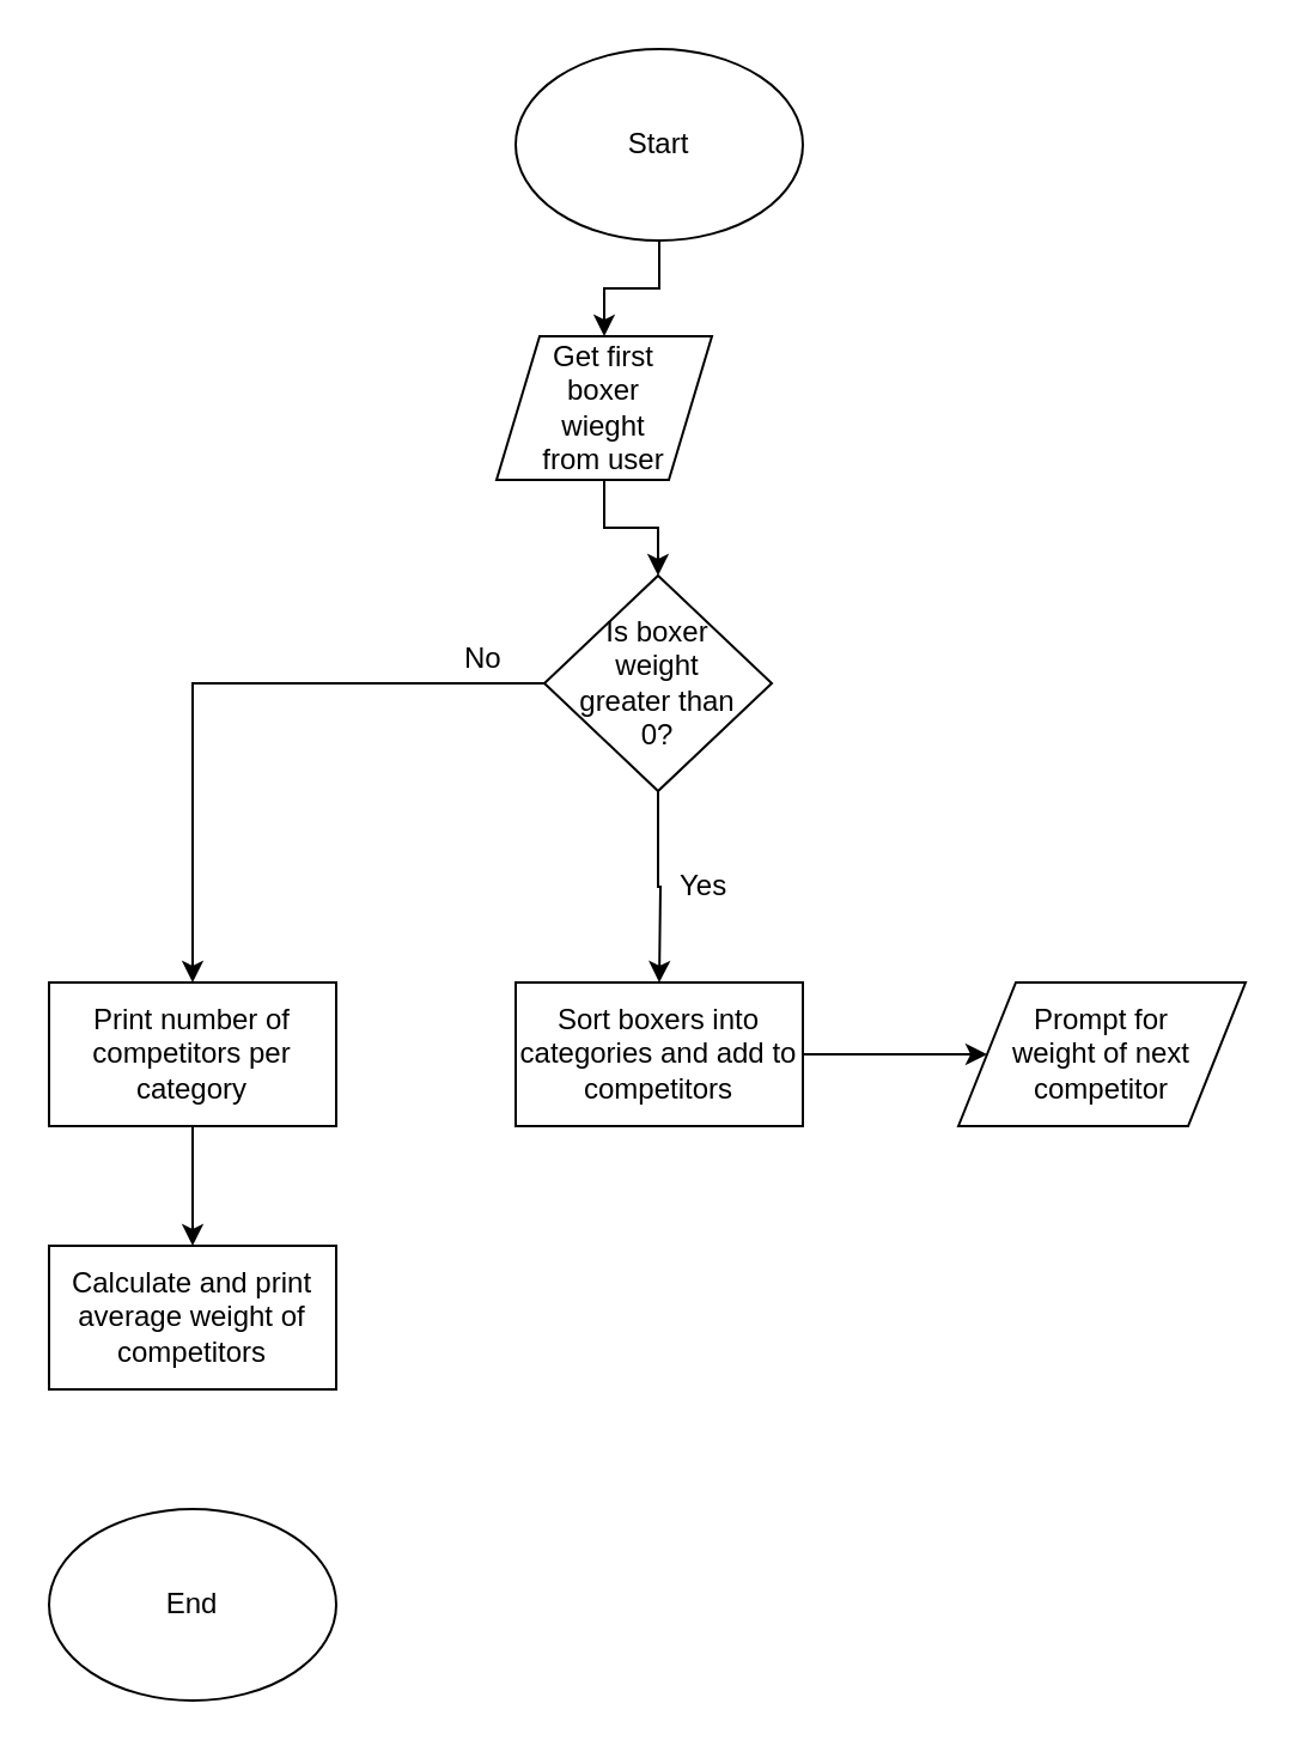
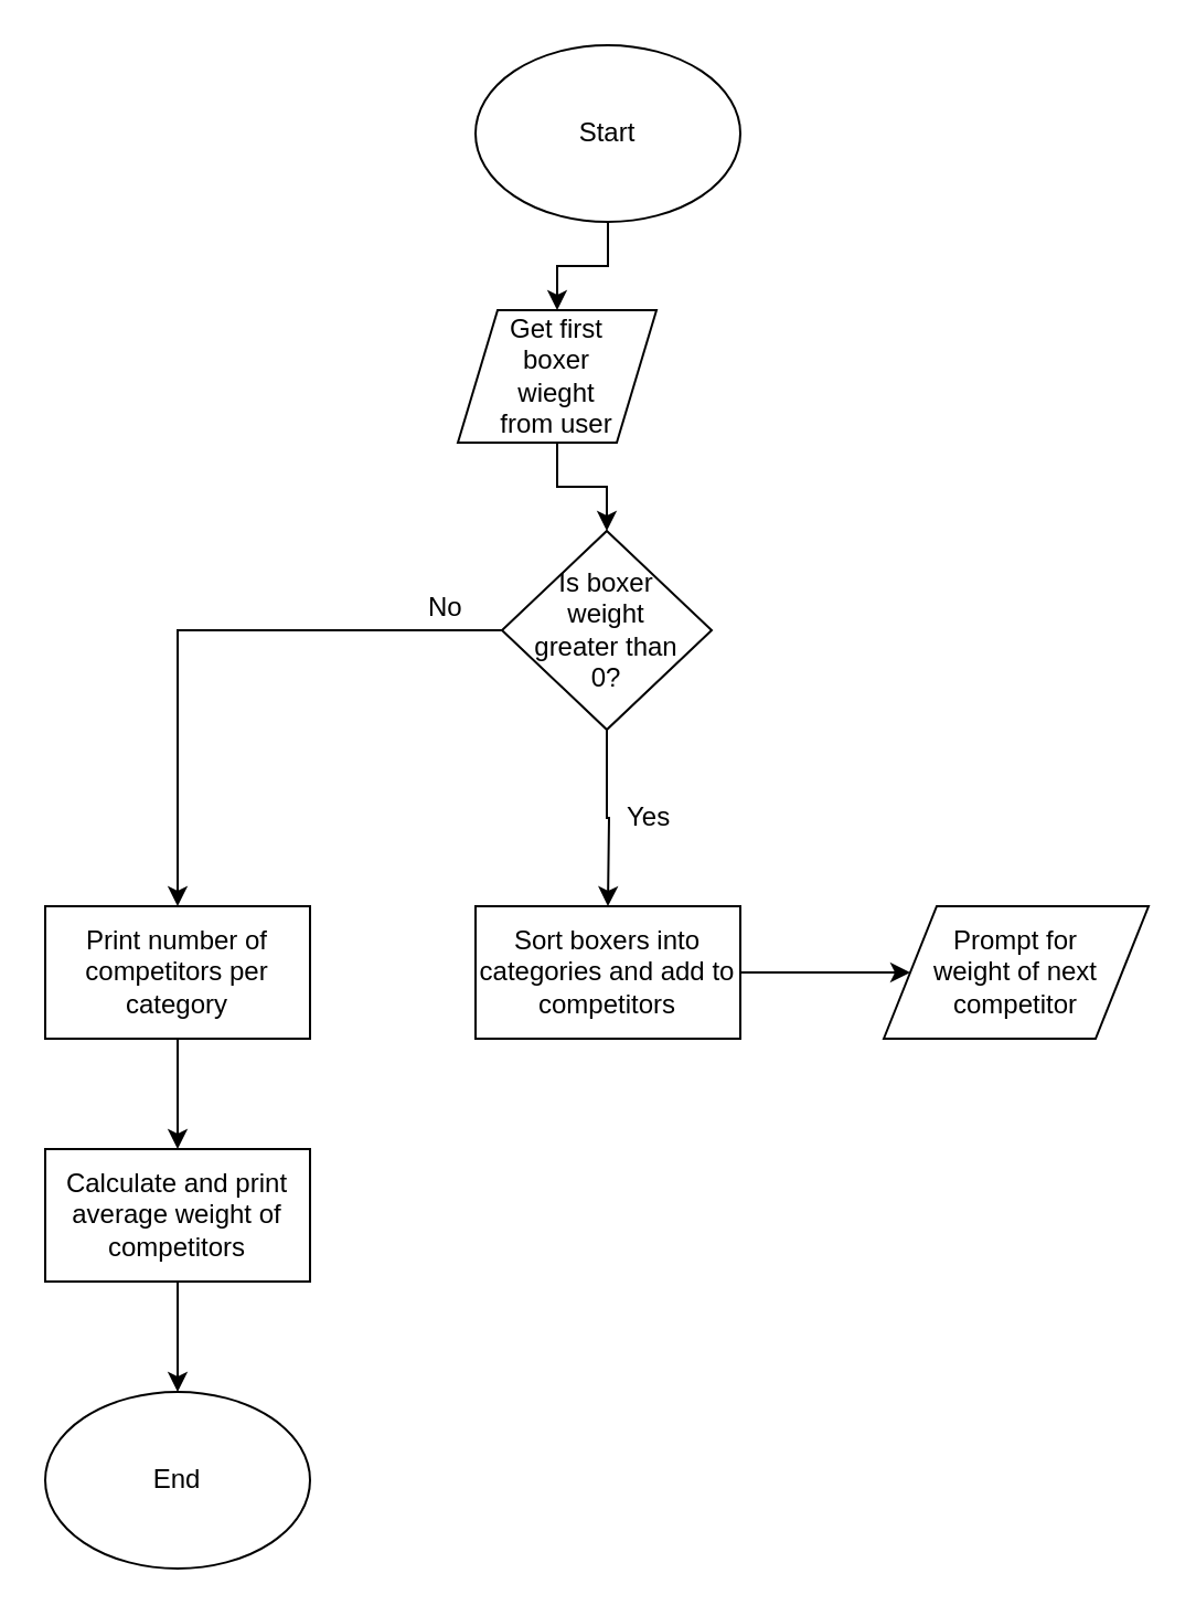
  <mxCell id="0" />
  <mxCell id="1" parent="0" />
  <mxCell id="2" style="edgeStyle=orthogonalEdgeStyle;rounded=0;orthogonalLoop=1;jettySize=auto;html=1;exitX=0.5;exitY=1;exitDx=0;exitDy=0;entryX=0.5;entryY=0;entryDx=0;entryDy=0;" edge="1" parent="1" source="3" target="5"><mxGeometry relative="1" as="geometry" /></mxCell>
  <mxCell id="3" value="Start" style="ellipse;whiteSpace=wrap;html=1;" vertex="1" parent="1"><mxGeometry x="215" y="20" width="120" height="80" as="geometry" /></mxCell>
  <mxCell id="4" style="edgeStyle=orthogonalEdgeStyle;rounded=0;orthogonalLoop=1;jettySize=auto;html=1;exitX=0.5;exitY=1;exitDx=0;exitDy=0;entryX=0.5;entryY=0;entryDx=0;entryDy=0;" edge="1" parent="1" source="5" target="8"><mxGeometry relative="1" as="geometry" /></mxCell>
  <mxCell id="5" value="Get first boxer wieght from user" style="shape=parallelogram;perimeter=parallelogramPerimeter;whiteSpace=wrap;html=1;spacingLeft=15;spacingRight=15;" vertex="1" parent="1"><mxGeometry x="207" y="140" width="90" height="60" as="geometry" /></mxCell>
  <mxCell id="6" style="edgeStyle=orthogonalEdgeStyle;rounded=0;orthogonalLoop=1;jettySize=auto;html=1;exitX=0.5;exitY=1;exitDx=0;exitDy=0;" edge="1" parent="1" source="8"><mxGeometry relative="1" as="geometry"><mxPoint x="275" y="410" as="targetPoint" /></mxGeometry></mxCell>
  <mxCell id="7" style="edgeStyle=orthogonalEdgeStyle;rounded=0;orthogonalLoop=1;jettySize=auto;html=1;exitX=0;exitY=0.5;exitDx=0;exitDy=0;entryX=0.5;entryY=0;entryDx=0;entryDy=0;" edge="1" parent="1" source="8" target="15"><mxGeometry relative="1" as="geometry"><mxPoint x="80" y="470" as="targetPoint" /></mxGeometry></mxCell>
  <mxCell id="8" value="Is boxer weight greater than 0?" style="rhombus;whiteSpace=wrap;html=1;spacingLeft=10;spacingRight=10;" vertex="1" parent="1"><mxGeometry x="227" y="240" width="95" height="90" as="geometry" /></mxCell>
  <mxCell id="9" value="Yes" style="text;html=1;resizable=0;points=[];autosize=1;align=left;verticalAlign=top;spacingTop=-4;" vertex="1" parent="1"><mxGeometry x="282" y="360" width="40" height="20" as="geometry" /></mxCell>
  <mxCell id="10" value="No" style="text;html=1;resizable=0;points=[];autosize=1;align=left;verticalAlign=top;spacingTop=-4;" vertex="1" parent="1"><mxGeometry x="192" y="265" width="30" height="20" as="geometry" /></mxCell>
  <mxCell id="11" style="edgeStyle=orthogonalEdgeStyle;rounded=0;orthogonalLoop=1;jettySize=auto;html=1;exitX=1;exitY=0.5;exitDx=0;exitDy=0;entryX=0;entryY=0.5;entryDx=0;entryDy=0;" edge="1" parent="1" source="12" target="13"><mxGeometry relative="1" as="geometry"><mxPoint x="410" y="420" as="targetPoint" /></mxGeometry></mxCell>
  <mxCell id="12" value="Sort boxers into categories and add to competitors" style="rounded=0;whiteSpace=wrap;html=1;" vertex="1" parent="1"><mxGeometry x="215" y="410" width="120" height="60" as="geometry" /></mxCell>
  <mxCell id="13" value="Prompt for weight of next competitor" style="shape=parallelogram;perimeter=parallelogramPerimeter;whiteSpace=wrap;html=1;spacingLeft=15;spacingRight=15;" vertex="1" parent="1"><mxGeometry x="400" y="410" width="120" height="60" as="geometry" /></mxCell>
  <mxCell id="14" style="edgeStyle=orthogonalEdgeStyle;rounded=0;orthogonalLoop=1;jettySize=auto;html=1;exitX=0.5;exitY=1;exitDx=0;exitDy=0;entryX=0.5;entryY=0;entryDx=0;entryDy=0;" edge="1" parent="1" source="15" target="17"><mxGeometry relative="1" as="geometry" /></mxCell>
  <mxCell id="15" value="Print number of competitors per category" style="rounded=0;whiteSpace=wrap;html=1;" vertex="1" parent="1"><mxGeometry x="20" y="410" width="120" height="60" as="geometry" /></mxCell>
+ <mxCell id="16" style="edgeStyle=orthogonalEdgeStyle;rounded=0;orthogonalLoop=1;jettySize=auto;html=1;exitX=0.5;exitY=1;exitDx=0;exitDy=0;" edge="1" parent="1" source="17" target="18"><mxGeometry relative="1" as="geometry" /></mxCell>
  <mxCell id="17" value="Calculate and print average weight of competitors" style="rounded=0;whiteSpace=wrap;html=1;" vertex="1" parent="1"><mxGeometry x="20" y="520" width="120" height="60" as="geometry" /></mxCell>
  <mxCell id="18" value="End" style="ellipse;whiteSpace=wrap;html=1;" vertex="1" parent="1"><mxGeometry x="20" y="630" width="120" height="80" as="geometry" /></mxCell>
